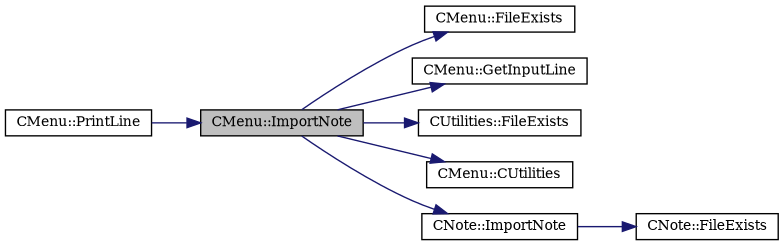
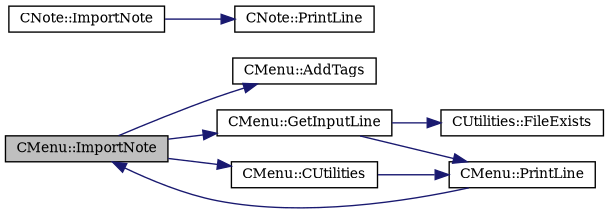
  digraph {
    fontname="DejaVu Serif"
    rankdir=LR
    node [color=black fillcolor=white fontname="DejaVu Serif" fontsize=10 shape=record style=filled]
    edge [color=midnightblue fontname="DejaVu Serif" fontsize=10 labelfontname=Helvetica labelfontsize=10 style=solid]
    n1 [fillcolor=grey75 fontcolor=black height=0.2 label="CMenu::ImportNote" width=0.4]
-   n2 [height=0.2 label="CMenu::FileExists" width=0.4]
+   n2 [height=0.2 label="CMenu::AddTags" width=0.4]
    n3 [height=0.2 label="CMenu::GetInputLine" width=0.4]
    n4 [height=0.2 label="CUtilities::FileExists" width=0.4]
    n5 [height=0.2 label="CMenu::CUtilities" width=0.4]
    n6 [height=0.2 label="CNote::ImportNote" width=0.4]
    n7 [height=0.2 label="CMenu::PrintLine" width=0.4]
-   n8 [height=0.2 label="CNote::FileExists" width=0.4]
+   n8 [height=0.2 label="CNote::PrintLine" width=0.4]
    n1 -> n2
    n1 -> n3
-   n1 -> n4
+   n3 -> n4
    n1 -> n5
-   n1 -> n6
+   n3 -> n7
+   n5 -> n7
    n6 -> n8
    n7 -> n1
  }
